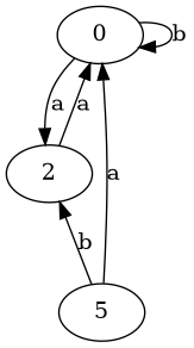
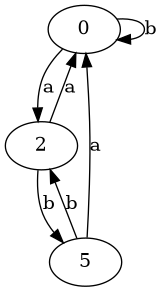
  digraph {
    d2tdocpreamble="\usetikzlibrary{automata}"
    d2tfigpreamble="\tikzstyle{every state}= [ draw=blue!50,very thick,fill=blue!20]  \tikzstyle{auto}= [fill=white]"
    ranksep=0.5
    node [style=state]
    edge [lblstyle=auto topath="bend right"]
    n1 [label=0]
    n2 [label=2]
    n3 [label=5 style="state, initial, accepting"]
    n1 -> n1 [label=b topath="loop above"]
    n1 -> n2 [label=a]
    n2 -> n1 [label=a]
+   n2 -> n3 [label=b]
    n3 -> n1 [label=a]
    n3 -> n2 [label=b]
  }
